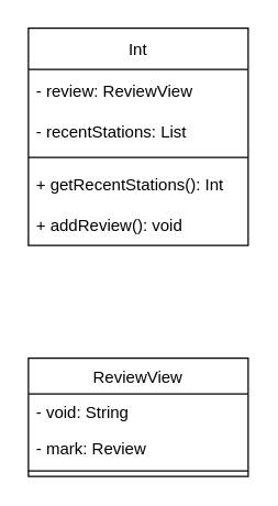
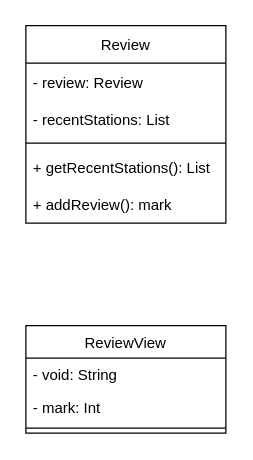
  <mxCell id="0" />
  <mxCell id="1" parent="0" />
- <mxCell id="2" value="Int" style="swimlane;fontStyle=0;childLayout=stackLayout;horizontal=1;startSize=30;horizontalStack=0;resizeParent=1;resizeParentMax=0;resizeLast=0;collapsible=1;marginBottom=0;" vertex="1" parent="1"><mxGeometry x="20" y="20" width="160" height="158" as="geometry" /></mxCell>
- <mxCell id="3" value="- review: ReviewView" style="text;strokeColor=none;fillColor=none;align=left;verticalAlign=middle;spacingLeft=4;spacingRight=4;overflow=hidden;points=[[0,0.5],[1,0.5]];portConstraint=eastwest;rotatable=0;" vertex="1" parent="2"><mxGeometry y="30" width="160" height="30" as="geometry" /></mxCell>
+ <mxCell id="2" value="Review" style="swimlane;fontStyle=0;childLayout=stackLayout;horizontal=1;startSize=30;horizontalStack=0;resizeParent=1;resizeParentMax=0;resizeLast=0;collapsible=1;marginBottom=0;" vertex="1" parent="1"><mxGeometry x="20" y="20" width="160" height="158" as="geometry" /></mxCell>
+ <mxCell id="3" value="- review: Review" style="text;strokeColor=none;fillColor=none;align=left;verticalAlign=middle;spacingLeft=4;spacingRight=4;overflow=hidden;points=[[0,0.5],[1,0.5]];portConstraint=eastwest;rotatable=0;" vertex="1" parent="2"><mxGeometry y="30" width="160" height="30" as="geometry" /></mxCell>
  <mxCell id="4" value="- recentStations: List" style="text;strokeColor=none;fillColor=none;align=left;verticalAlign=middle;spacingLeft=4;spacingRight=4;overflow=hidden;points=[[0,0.5],[1,0.5]];portConstraint=eastwest;rotatable=0;" vertex="1" parent="2"><mxGeometry y="60" width="160" height="30" as="geometry" /></mxCell>
  <mxCell id="5" value="" style="line;strokeWidth=1;fillColor=none;align=left;verticalAlign=middle;spacingTop=-1;spacingLeft=3;spacingRight=3;rotatable=0;labelPosition=right;points=[];portConstraint=eastwest;" vertex="1" parent="2"><mxGeometry y="90" width="160" height="8" as="geometry" /></mxCell>
- <mxCell id="6" value="+ getRecentStations(): Int" style="text;strokeColor=none;fillColor=none;align=left;verticalAlign=middle;spacingLeft=4;spacingRight=4;overflow=hidden;points=[[0,0.5],[1,0.5]];portConstraint=eastwest;rotatable=0;" vertex="1" parent="2"><mxGeometry y="98" width="160" height="30" as="geometry" /></mxCell>
- <mxCell id="7" value="+ addReview(): void" style="text;strokeColor=none;fillColor=none;align=left;verticalAlign=middle;spacingLeft=4;spacingRight=4;overflow=hidden;points=[[0,0.5],[1,0.5]];portConstraint=eastwest;rotatable=0;" vertex="1" parent="2"><mxGeometry y="128" width="160" height="30" as="geometry" /></mxCell>
+ <mxCell id="6" value="+ getRecentStations(): List" style="text;strokeColor=none;fillColor=none;align=left;verticalAlign=middle;spacingLeft=4;spacingRight=4;overflow=hidden;points=[[0,0.5],[1,0.5]];portConstraint=eastwest;rotatable=0;" vertex="1" parent="2"><mxGeometry y="98" width="160" height="30" as="geometry" /></mxCell>
+ <mxCell id="7" value="+ addReview(): mark" style="text;strokeColor=none;fillColor=none;align=left;verticalAlign=middle;spacingLeft=4;spacingRight=4;overflow=hidden;points=[[0,0.5],[1,0.5]];portConstraint=eastwest;rotatable=0;" vertex="1" parent="2"><mxGeometry y="128" width="160" height="30" as="geometry" /></mxCell>
  <mxCell id="8" value="ReviewView" style="swimlane;fontStyle=0;align=center;verticalAlign=top;childLayout=stackLayout;horizontal=1;startSize=26;horizontalStack=0;resizeParent=1;resizeParentMax=0;resizeLast=0;collapsible=1;marginBottom=0;strokeColor=default;" vertex="1" parent="1"><mxGeometry x="20" y="260" width="160" height="86" as="geometry" /></mxCell>
  <mxCell id="9" value="- void: String" style="text;strokeColor=none;fillColor=none;align=left;verticalAlign=top;spacingLeft=4;spacingRight=4;overflow=hidden;rotatable=0;points=[[0,0.5],[1,0.5]];portConstraint=eastwest;" vertex="1" parent="8"><mxGeometry y="26" width="160" height="26" as="geometry" /></mxCell>
- <mxCell id="10" value="- mark: Review" style="text;strokeColor=none;fillColor=none;align=left;verticalAlign=top;spacingLeft=4;spacingRight=4;overflow=hidden;rotatable=0;points=[[0,0.5],[1,0.5]];portConstraint=eastwest;" vertex="1" parent="8"><mxGeometry y="52" width="160" height="26" as="geometry" /></mxCell>
+ <mxCell id="10" value="- mark: Int" style="text;strokeColor=none;fillColor=none;align=left;verticalAlign=top;spacingLeft=4;spacingRight=4;overflow=hidden;rotatable=0;points=[[0,0.5],[1,0.5]];portConstraint=eastwest;" vertex="1" parent="8"><mxGeometry y="52" width="160" height="26" as="geometry" /></mxCell>
  <mxCell id="11" value="" style="line;strokeWidth=1;fillColor=none;align=left;verticalAlign=middle;spacingTop=-1;spacingLeft=3;spacingRight=3;rotatable=0;labelPosition=right;points=[];portConstraint=eastwest;" vertex="1" parent="8"><mxGeometry y="78" width="160" height="8" as="geometry" /></mxCell>
